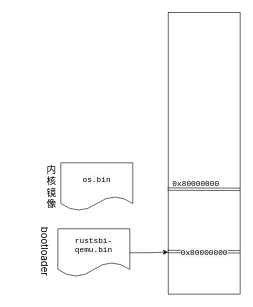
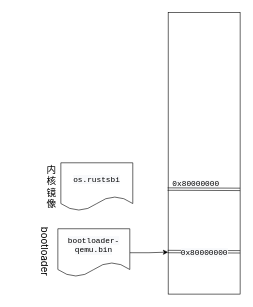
  <mxCell id="0" />
  <mxCell id="1" parent="0" />
  <mxCell id="2" value="" style="rounded=0;whiteSpace=wrap;html=1;" vertex="1" parent="1"><mxGeometry x="280" y="20" width="120" height="470" as="geometry" /></mxCell>
  <mxCell id="3" style="edgeStyle=orthogonalEdgeStyle;rounded=0;orthogonalLoop=1;jettySize=auto;html=1;exitX=1;exitY=0.5;exitDx=0;exitDy=0;" edge="1" parent="1" source="4"><mxGeometry relative="1" as="geometry"><mxPoint x="280" y="420" as="targetPoint" /></mxGeometry></mxCell>
- <mxCell id="4" value="&lt;span style=&quot;font-family: SFMono-Regular, Menlo, Consolas, Monaco, &amp;quot;Liberation Mono&amp;quot;, &amp;quot;Lucida Console&amp;quot;, monospace; font-size: 13px; text-align: start; background-color: rgb(248, 249, 251);&quot;&gt;rustsbi-qemu.bin&lt;/span&gt;" style="shape=document;whiteSpace=wrap;html=1;boundedLbl=1;" vertex="1" parent="1"><mxGeometry x="96" y="381" width="120" height="80" as="geometry" /></mxCell>
+ <mxCell id="4" value="&lt;span style=&quot;font-family: SFMono-Regular, Menlo, Consolas, Monaco, &amp;quot;Liberation Mono&amp;quot;, &amp;quot;Lucida Console&amp;quot;, monospace; font-size: 13px; text-align: start; background-color: rgb(248, 249, 251);&quot;&gt;bootloader-qemu.bin&lt;/span&gt;" style="shape=document;whiteSpace=wrap;html=1;boundedLbl=1;" vertex="1" parent="1"><mxGeometry x="96" y="381" width="120" height="80" as="geometry" /></mxCell>
  <mxCell id="5" value="" style="shape=link;html=1;rounded=0;exitX=-0.007;exitY=0.849;exitDx=0;exitDy=0;exitPerimeter=0;" edge="1" parent="1" source="2"><mxGeometry width="100" relative="1" as="geometry"><mxPoint x="300" y="419.5" as="sourcePoint" /><mxPoint x="400" y="419.5" as="targetPoint" /></mxGeometry></mxCell>
  <mxCell id="6" value="&lt;span style=&quot;font-family: SFMono-Regular, Menlo, Consolas, Monaco, &amp;quot;Liberation Mono&amp;quot;, &amp;quot;Lucida Console&amp;quot;, monospace; font-size: 13px; text-align: start; text-wrap: wrap; background-color: rgb(248, 249, 251);&quot;&gt;0x80000000&lt;/span&gt;" style="edgeLabel;html=1;align=center;verticalAlign=middle;resizable=0;points=[];" vertex="1" connectable="0" parent="5"><mxGeometry x="0.301" relative="1" as="geometry"><mxPoint x="-33" y="-113" as="offset" /></mxGeometry></mxCell>
  <mxCell id="7" value="&lt;span style=&quot;font-family: -apple-system, BlinkMacSystemFont, &amp;quot;Segoe UI&amp;quot;, Helvetica, Arial, sans-serif, &amp;quot;Apple Color Emoji&amp;quot;, &amp;quot;Segoe UI Emoji&amp;quot;; font-size: medium; text-align: start; text-wrap: wrap; background-color: rgb(255, 255, 255);&quot;&gt;bootloader&amp;nbsp;&lt;/span&gt;" style="text;html=1;align=center;verticalAlign=middle;resizable=0;points=[];autosize=1;strokeColor=none;fillColor=none;rotation=90;" vertex="1" parent="1"><mxGeometry x="20" y="406" width="110" height="30" as="geometry" /></mxCell>
- <mxCell id="8" value="&lt;span style=&quot;font-family: SFMono-Regular, Menlo, Consolas, Monaco, &amp;quot;Liberation Mono&amp;quot;, &amp;quot;Lucida Console&amp;quot;, monospace; font-size: 13px; text-align: start; background-color: rgb(248, 249, 251);&quot;&gt;os.bin&lt;/span&gt;" style="shape=document;whiteSpace=wrap;html=1;boundedLbl=1;" vertex="1" parent="1"><mxGeometry x="101" y="271" width="120" height="80" as="geometry" /></mxCell>
+ <mxCell id="8" value="&lt;span style=&quot;font-family: SFMono-Regular, Menlo, Consolas, Monaco, &amp;quot;Liberation Mono&amp;quot;, &amp;quot;Lucida Console&amp;quot;, monospace; font-size: 13px; text-align: start; background-color: rgb(248, 249, 251);&quot;&gt;os.rustsbi&lt;/span&gt;" style="shape=document;whiteSpace=wrap;html=1;boundedLbl=1;" vertex="1" parent="1"><mxGeometry x="101" y="271" width="120" height="80" as="geometry" /></mxCell>
  <mxCell id="9" value="&lt;div style=&quot;text-align: start;&quot;&gt;&lt;br&gt;&lt;/div&gt;" style="text;html=1;align=center;verticalAlign=middle;resizable=0;points=[];autosize=1;strokeColor=none;fillColor=none;" vertex="1" parent="1"><mxGeometry x="95" y="180" width="20" height="30" as="geometry" /></mxCell>
  <mxCell id="10" value="&lt;span style=&quot;font-family: -apple-system, BlinkMacSystemFont, &amp;quot;Segoe UI&amp;quot;, Helvetica, Arial, sans-serif, &amp;quot;Apple Color Emoji&amp;quot;, &amp;quot;Segoe UI Emoji&amp;quot;; font-size: medium; text-align: start; text-wrap: wrap; background-color: rgb(255, 255, 255);&quot;&gt;内核镜像&lt;/span&gt;" style="text;html=1;align=center;verticalAlign=middle;resizable=0;points=[];autosize=1;strokeColor=none;fillColor=none;" vertex="1" parent="1"><mxGeometry x="40" y="296" width="90" height="30" as="geometry" /></mxCell>
  <mxCell id="11" value="" style="shape=link;html=1;rounded=0;exitX=-0.007;exitY=0.849;exitDx=0;exitDy=0;exitPerimeter=0;" edge="1" parent="1"><mxGeometry width="100" relative="1" as="geometry"><mxPoint x="279" y="314.83" as="sourcePoint" /><mxPoint x="400" y="315.33" as="targetPoint" /></mxGeometry></mxCell>
  <mxCell id="12" value="&lt;span style=&quot;font-family: SFMono-Regular, Menlo, Consolas, Monaco, &amp;quot;Liberation Mono&amp;quot;, &amp;quot;Lucida Console&amp;quot;, monospace; font-size: 13px; text-align: start; text-wrap: wrap; background-color: rgb(248, 249, 251);&quot;&gt;0x80000000&lt;/span&gt;" style="edgeLabel;html=1;align=center;verticalAlign=middle;resizable=0;points=[];" vertex="1" connectable="0" parent="11"><mxGeometry x="0.301" relative="1" as="geometry"><mxPoint x="-18" y="105" as="offset" /></mxGeometry></mxCell>
